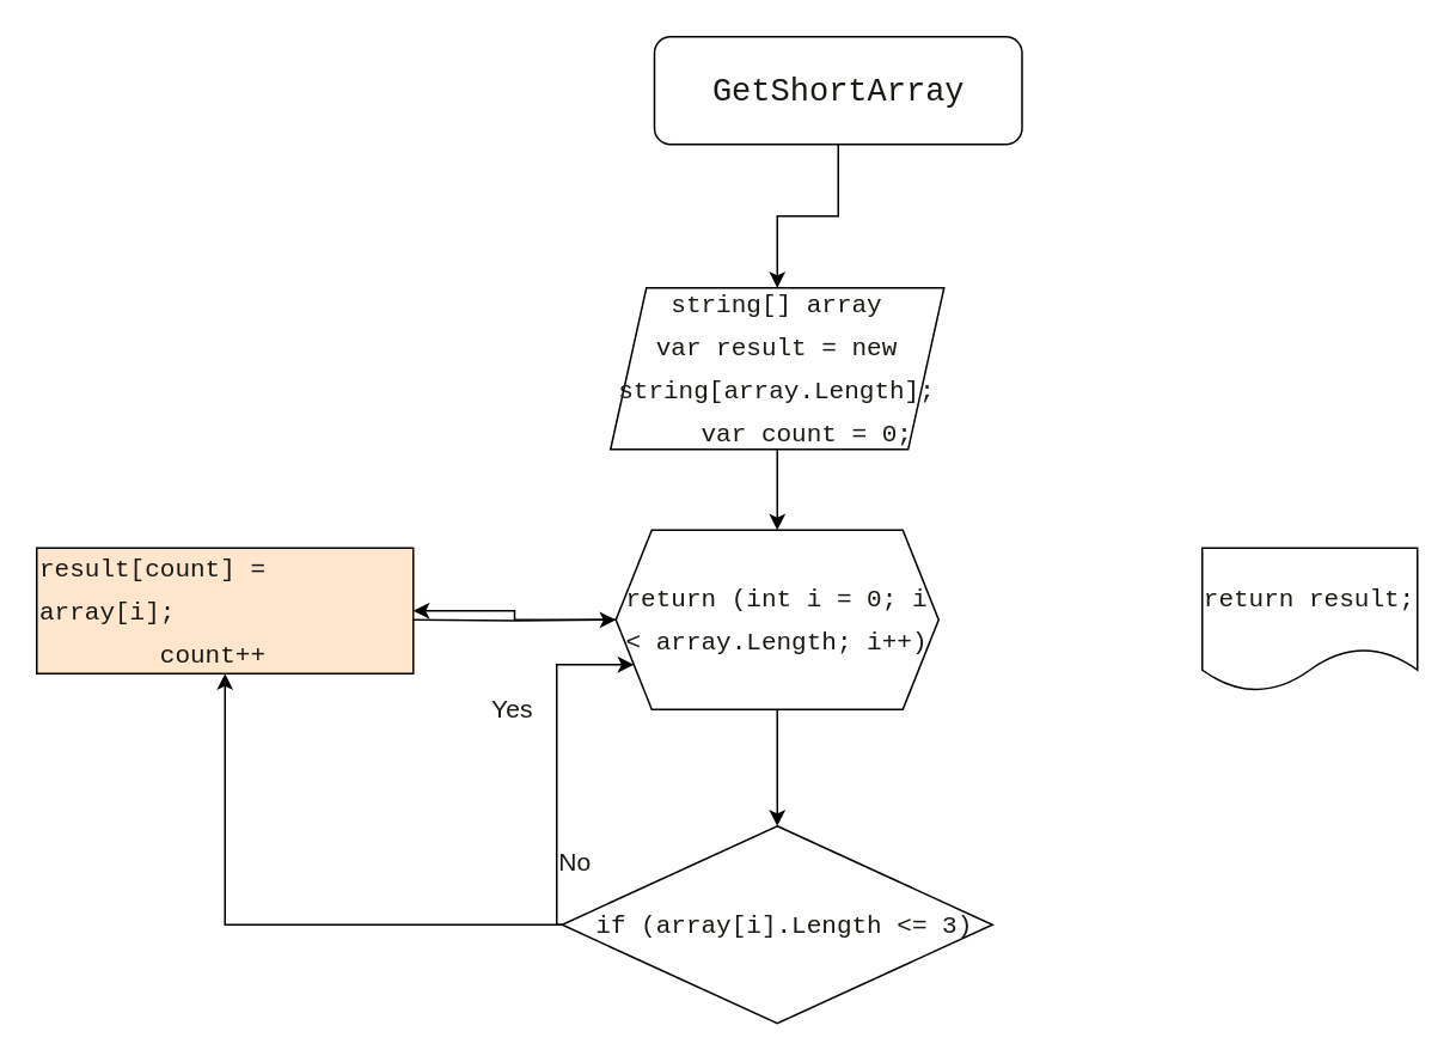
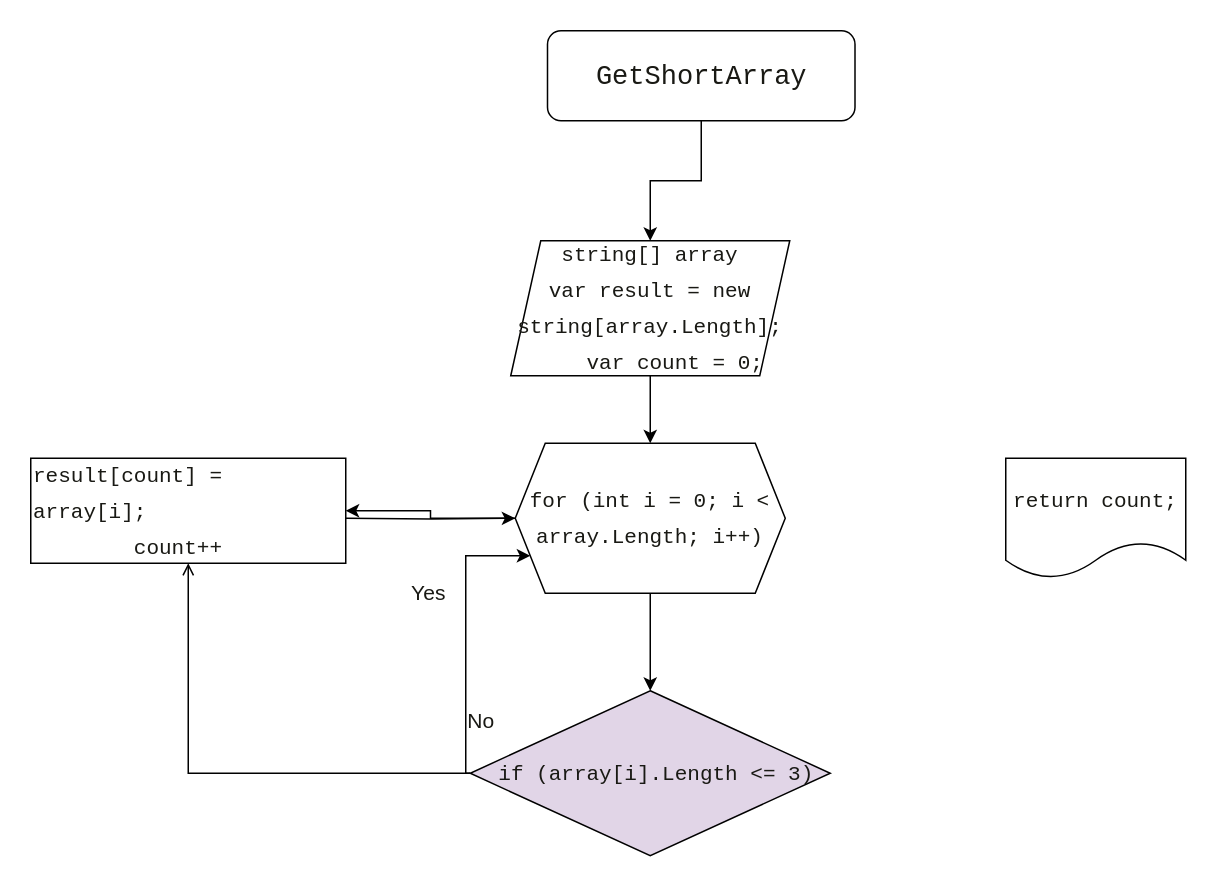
  <mxCell id="0" />
  <mxCell id="1" parent="0" />
  <mxCell id="2" style="edgeStyle=orthogonalEdgeStyle;rounded=0;orthogonalLoop=1;jettySize=auto;html=1;fontSize=14;fontColor=#191914;" edge="1" parent="1" source="3" target="5"><mxGeometry relative="1" as="geometry" /></mxCell>
  <mxCell id="3" value="&lt;div style=&quot;font-family: Consolas, &amp;quot;Courier New&amp;quot;, monospace; font-size: 18px; line-height: 24px;&quot;&gt;&lt;font style=&quot;&quot; color=&quot;#191914&quot;&gt;GetShortArray&lt;/font&gt;&lt;/div&gt;" style="rounded=1;whiteSpace=wrap;html=1;" vertex="1" parent="1"><mxGeometry x="364.5" y="20" width="205" height="60" as="geometry" /></mxCell>
  <mxCell id="4" style="edgeStyle=orthogonalEdgeStyle;rounded=0;orthogonalLoop=1;jettySize=auto;html=1;entryX=0.5;entryY=0;entryDx=0;entryDy=0;fontSize=14;fontColor=#191914;" edge="1" parent="1" source="5" target="8"><mxGeometry relative="1" as="geometry" /></mxCell>
  <mxCell id="5" value="&lt;div style=&quot;font-family: Consolas, &amp;quot;Courier New&amp;quot;, monospace; line-height: 24px; font-size: 14px;&quot;&gt;&lt;font style=&quot;font-size: 14px;&quot; color=&quot;#191914&quot;&gt;string[] array&lt;/font&gt;&lt;/div&gt;&lt;div style=&quot;font-family: Consolas, &amp;quot;Courier New&amp;quot;, monospace; line-height: 24px; font-size: 14px;&quot;&gt;&lt;div style=&quot;line-height: 24px;&quot;&gt;&lt;div style=&quot;&quot;&gt;&lt;font style=&quot;font-size: 14px;&quot; color=&quot;#191914&quot;&gt;var result = new string[array.Length];&lt;/font&gt;&lt;/div&gt;&lt;div style=&quot;&quot;&gt;&lt;font style=&quot;font-size: 14px;&quot; color=&quot;#191914&quot;&gt;&amp;nbsp; &amp;nbsp; var count = 0;&lt;/font&gt;&lt;/div&gt;&lt;/div&gt;&lt;/div&gt;" style="shape=parallelogram;perimeter=parallelogramPerimeter;whiteSpace=wrap;html=1;fixedSize=1;align=center;" vertex="1" parent="1"><mxGeometry x="340" y="160" width="186" height="90" as="geometry" /></mxCell>
  <mxCell id="6" style="edgeStyle=orthogonalEdgeStyle;rounded=0;orthogonalLoop=1;jettySize=auto;html=1;entryX=0.5;entryY=0;entryDx=0;entryDy=0;fontSize=14;fontColor=#191914;" edge="1" parent="1" source="8" target="13"><mxGeometry relative="1" as="geometry" /></mxCell>
  <mxCell id="7" style="edgeStyle=orthogonalEdgeStyle;rounded=0;orthogonalLoop=1;jettySize=auto;html=1;fontSize=14;fontColor=#191914;" edge="1" parent="1" source="8" target="10"><mxGeometry relative="1" as="geometry" /></mxCell>
- <mxCell id="8" value="&lt;div style=&quot;font-family: Consolas, &amp;quot;Courier New&amp;quot;, monospace; font-size: 14px; line-height: 24px;&quot;&gt;&lt;font style=&quot;font-size: 14px;&quot; color=&quot;#191914&quot;&gt;return (int i = 0; i &amp;lt; array.Length; i++)&lt;/font&gt;&lt;/div&gt;" style="shape=hexagon;perimeter=hexagonPerimeter2;whiteSpace=wrap;html=1;fixedSize=1;align=center;" vertex="1" parent="1"><mxGeometry x="343" y="295" width="180" height="100" as="geometry" /></mxCell>
+ <mxCell id="8" value="&lt;div style=&quot;font-family: Consolas, &amp;quot;Courier New&amp;quot;, monospace; font-size: 14px; line-height: 24px;&quot;&gt;&lt;font style=&quot;font-size: 14px;&quot; color=&quot;#191914&quot;&gt;for (int i = 0; i &amp;lt; array.Length; i++)&lt;/font&gt;&lt;/div&gt;" style="shape=hexagon;perimeter=hexagonPerimeter2;whiteSpace=wrap;html=1;fixedSize=1;align=center;" vertex="1" parent="1"><mxGeometry x="343" y="295" width="180" height="100" as="geometry" /></mxCell>
  <mxCell id="9" style="edgeStyle=orthogonalEdgeStyle;rounded=0;orthogonalLoop=1;jettySize=auto;html=1;fontSize=14;fontColor=#191914;" edge="1" parent="1" target="8"><mxGeometry relative="1" as="geometry"><mxPoint x="230" y="345" as="sourcePoint" /></mxGeometry></mxCell>
- <mxCell id="10" value="&lt;div style=&quot;font-family: Consolas, &amp;quot;Courier New&amp;quot;, monospace; font-size: 14px; line-height: 24px;&quot;&gt;&lt;div style=&quot;&quot;&gt;&lt;font style=&quot;font-size: 14px;&quot; color=&quot;#191914&quot;&gt;result[count] = array[i];&lt;/font&gt;&lt;/div&gt;&lt;div style=&quot;&quot;&gt;&lt;font style=&quot;font-size: 14px;&quot; color=&quot;#191914&quot;&gt;&amp;nbsp; &amp;nbsp; &amp;nbsp; &amp;nbsp; count++&amp;nbsp;&lt;/font&gt;&lt;/div&gt;&lt;/div&gt;" style="rounded=0;whiteSpace=wrap;html=1;align=left;fillColor=#ffe6cc;" vertex="1" parent="1"><mxGeometry x="20" y="305" width="210" height="70" as="geometry" /></mxCell>
- <mxCell id="11" style="edgeStyle=orthogonalEdgeStyle;rounded=0;orthogonalLoop=1;jettySize=auto;html=1;fontSize=14;fontColor=#191914;" edge="1" parent="1" source="13" target="10"><mxGeometry relative="1" as="geometry" /></mxCell>
+ <mxCell id="10" value="&lt;div style=&quot;font-family: Consolas, &amp;quot;Courier New&amp;quot;, monospace; font-size: 14px; line-height: 24px;&quot;&gt;&lt;div style=&quot;&quot;&gt;&lt;font style=&quot;font-size: 14px;&quot; color=&quot;#191914&quot;&gt;result[count] = array[i];&lt;/font&gt;&lt;/div&gt;&lt;div style=&quot;&quot;&gt;&lt;font style=&quot;font-size: 14px;&quot; color=&quot;#191914&quot;&gt;&amp;nbsp; &amp;nbsp; &amp;nbsp; &amp;nbsp; count++&amp;nbsp;&lt;/font&gt;&lt;/div&gt;&lt;/div&gt;" style="rounded=0;whiteSpace=wrap;html=1;align=left;" vertex="1" parent="1"><mxGeometry x="20" y="305" width="210" height="70" as="geometry" /></mxCell>
+ <mxCell id="11" style="edgeStyle=orthogonalEdgeStyle;rounded=0;orthogonalLoop=1;jettySize=auto;html=1;fontSize=14;fontColor=#191914;endArrow=open;" edge="1" parent="1" source="13" target="10"><mxGeometry relative="1" as="geometry" /></mxCell>
  <mxCell id="12" style="edgeStyle=orthogonalEdgeStyle;rounded=0;orthogonalLoop=1;jettySize=auto;html=1;fontSize=14;fontColor=#191914;" edge="1" parent="1" source="13" target="8"><mxGeometry relative="1" as="geometry"><mxPoint x="290" y="370" as="targetPoint" /><Array as="points"><mxPoint x="310" y="515" /><mxPoint x="310" y="370" /></Array></mxGeometry></mxCell>
- <mxCell id="13" value="&lt;div style=&quot;font-family: Consolas, &amp;quot;Courier New&amp;quot;, monospace; font-size: 14px; line-height: 24px;&quot;&gt;&lt;font style=&quot;font-size: 14px;&quot; color=&quot;#191914&quot;&gt;&amp;nbsp;if (array[i].Length &amp;lt;= 3)&lt;/font&gt;&lt;/div&gt;" style="rhombus;whiteSpace=wrap;html=1;" vertex="1" parent="1"><mxGeometry x="313" y="460" width="240" height="110" as="geometry" /></mxCell>
- <mxCell id="14" value="&lt;div style=&quot;font-family: Consolas, &amp;quot;Courier New&amp;quot;, monospace; font-size: 14px; line-height: 24px;&quot;&gt;return result;&lt;/div&gt;" style="shape=document;whiteSpace=wrap;html=1;boundedLbl=1;labelBackgroundColor=none;fontColor=#191914;" vertex="1" parent="1"><mxGeometry x="670" y="305" width="120" height="80" as="geometry" /></mxCell>
+ <mxCell id="13" value="&lt;div style=&quot;font-family: Consolas, &amp;quot;Courier New&amp;quot;, monospace; font-size: 14px; line-height: 24px;&quot;&gt;&lt;font style=&quot;font-size: 14px;&quot; color=&quot;#191914&quot;&gt;&amp;nbsp;if (array[i].Length &amp;lt;= 3)&lt;/font&gt;&lt;/div&gt;" style="rhombus;whiteSpace=wrap;html=1;fillColor=#e1d5e7;" vertex="1" parent="1"><mxGeometry x="313" y="460" width="240" height="110" as="geometry" /></mxCell>
+ <mxCell id="14" value="&lt;div style=&quot;font-family: Consolas, &amp;quot;Courier New&amp;quot;, monospace; font-size: 14px; line-height: 24px;&quot;&gt;return count;&lt;/div&gt;" style="shape=document;whiteSpace=wrap;html=1;boundedLbl=1;labelBackgroundColor=none;fontColor=#191914;" vertex="1" parent="1"><mxGeometry x="670" y="305" width="120" height="80" as="geometry" /></mxCell>
  <mxCell id="15" value="No" style="text;html=1;align=center;verticalAlign=middle;resizable=0;points=[];autosize=1;strokeColor=none;fillColor=none;fontSize=14;fontColor=#191914;" vertex="1" parent="1"><mxGeometry x="300" y="465" width="40" height="30" as="geometry" /></mxCell>
  <mxCell id="16" value="Yes" style="text;html=1;align=center;verticalAlign=middle;resizable=0;points=[];autosize=1;strokeColor=none;fillColor=none;fontSize=14;fontColor=#191914;" vertex="1" parent="1"><mxGeometry x="260" y="380" width="50" height="30" as="geometry" /></mxCell>
